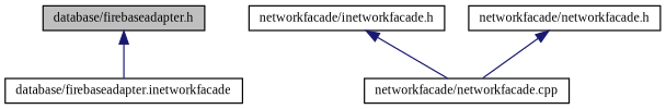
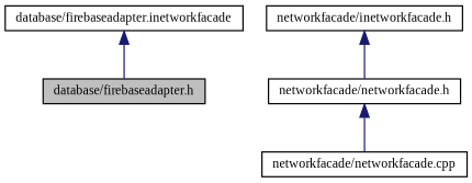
  digraph {
    fontname="Liberation Serif"
    node [color=black fillcolor=white fontname="Liberation Serif" fontsize=10 shape=record style=filled]
    edge [color=midnightblue dir=back fontname="Liberation Serif" fontsize=10 labelfontname=Helvetica labelfontsize=10 style=solid]
    n1 [fillcolor=grey75 fontcolor=black height=0.2 label="database/firebaseadapter.h" width=0.4]
    n2 [height=0.2 label="database/firebaseadapter.inetworkfacade" width=0.4]
    n3 [height=0.2 label="networkfacade/inetworkfacade.h" width=0.4]
    n4 [height=0.2 label="networkfacade/networkfacade.h" width=0.4]
    n5 [height=0.2 label="networkfacade/networkfacade.cpp" width=0.4]
-   n1 -> n2
-   n3 -> n5
+   n2 -> n1
+   n3 -> n4
    n4 -> n5
  }
